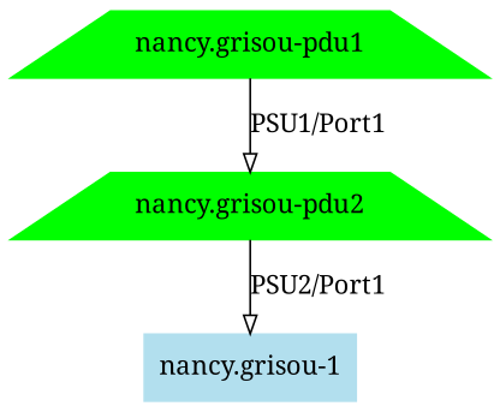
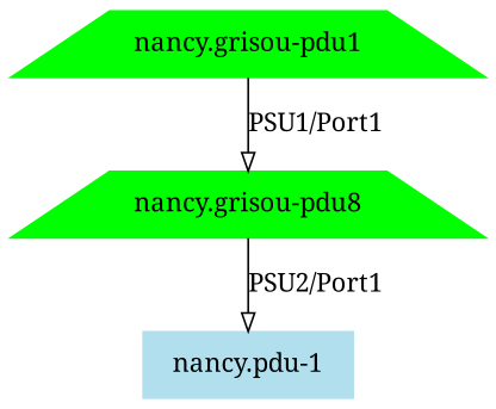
  digraph {
    fontname="Noto Serif"
    node [color=green fontname="Noto Serif" shape=trapezium style=filled]
    edge [arrowhead=onormal fontname="Noto Serif"]
-   "nancy.grisou-1" [color=lightblue2 shape=box]
-   "nancy.grisou-pdu2"
+   "nancy.grisou-1" [color=lightblue2 shape=box label="nancy.pdu-1"]
+   "nancy.grisou-pdu2" [label="nancy.grisou-pdu8"]
    "nancy.grisou-pdu1"
    subgraph sub_1 {
      "nancy.grisou-1"
      "nancy.grisou-pdu2"
    }
    subgraph sub_2 {
      "nancy.grisou-1"
      "nancy.grisou-pdu1"
    }
    "nancy.grisou-pdu2" -> "nancy.grisou-1" [label="PSU2/Port1"]
    "nancy.grisou-pdu1" -> "nancy.grisou-pdu2" [label="PSU1/Port1"]
  }
